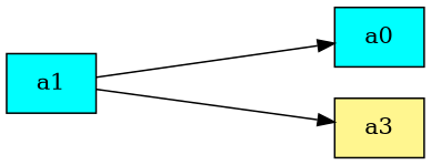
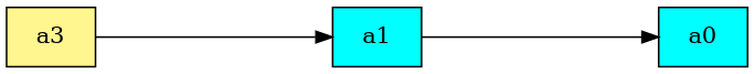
  digraph {
    rankdir=LR
    ranksep=2.0
    node [fillcolor=cyan shape=record style=filled]
    n1 [label="{a1}"]
    n2 [label="{a0}"]
    n3 [fillcolor=khaki1 label="{a3}"]
    n1 -> n2
-   n1 -> n3
+   n3 -> n1
  }
